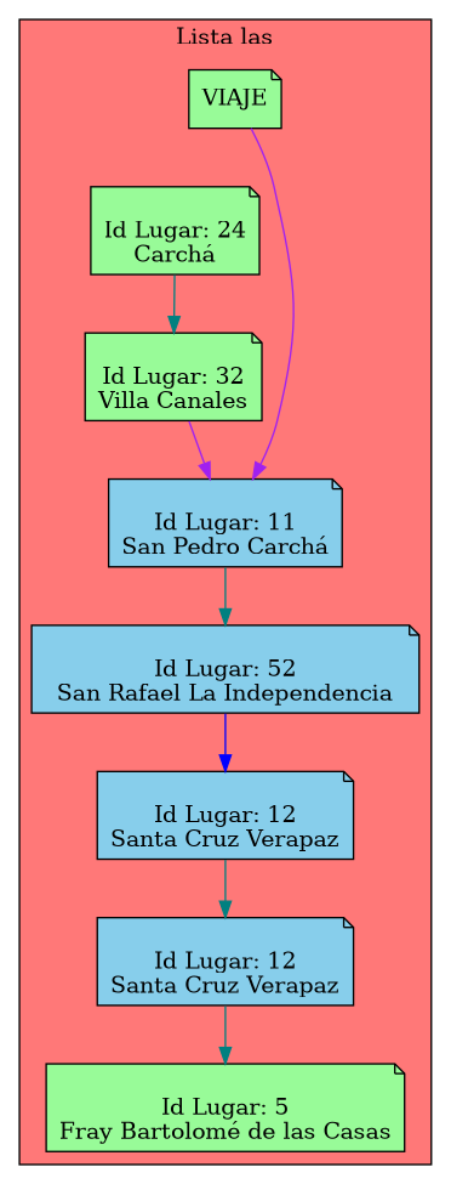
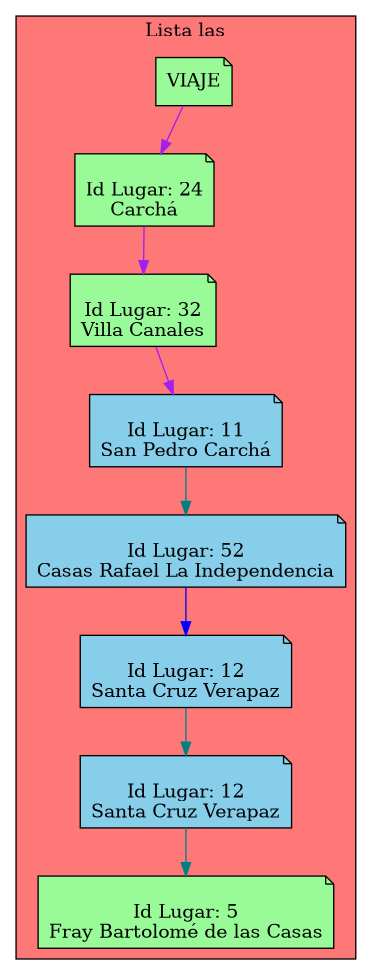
  digraph {
    node [fillcolor=palegreen shape=note style=filled]
    edge [color=teal]
    n1 [label=VIAJE]
    n2 [label="\nId Lugar: 24\nCarchá"]
    n3 [label="\nId Lugar: 32\nVilla Canales"]
    n4 [fillcolor=skyblue label="\nId Lugar: 11\nSan Pedro Carchá"]
-   n5 [fillcolor=skyblue label="\nId Lugar: 52\nSan Rafael La Independencia"]
+   n5 [fillcolor=skyblue label="\nId Lugar: 52\nCasas Rafael La Independencia"]
    n6 [fillcolor=skyblue label="\nId Lugar: 12\nSanta Cruz Verapaz"]
    n7 [fillcolor=skyblue label="\nId Lugar: 12\nSanta Cruz Verapaz"]
    n8 [label="\nId Lugar: 5\nFray Bartolomé de las Casas"]
    subgraph cluster_1 {
      bgcolor="#FF7878"
      label=" Lista las "
      n1
      n2
      n3
      n4
      n5
      n6
      n7
      n8
    }
-   n1 -> n4 [color=purple]
-   n2 -> n3
+   n1 -> n2 [color=purple]
+   n2 -> n3 [color=purple]
    n3 -> n4 [color=purple]
    n4 -> n5
    n5 -> n6 [color=blue]
    n6 -> n7
    n7 -> n8
  }
